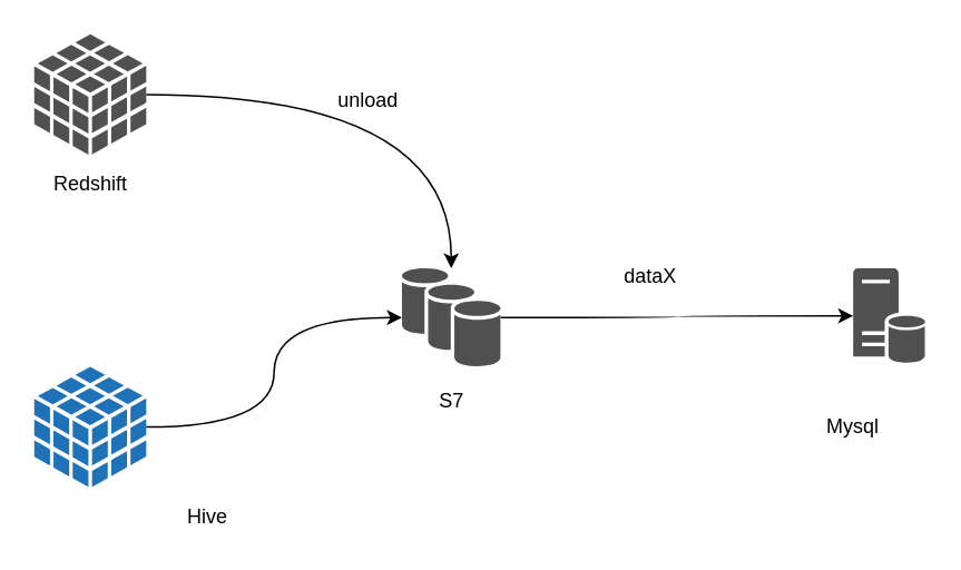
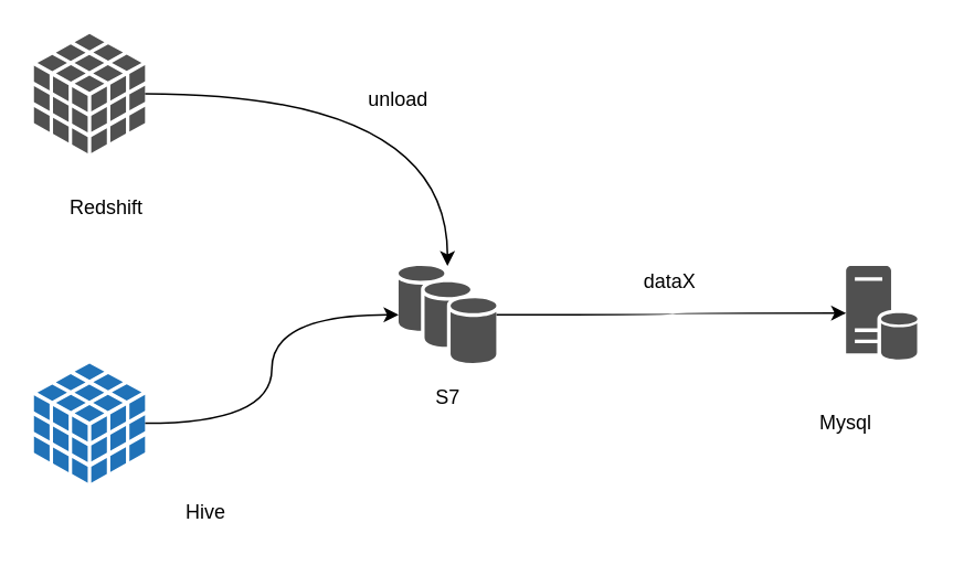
  <mxCell id="0" />
  <mxCell id="1" parent="0" />
  <mxCell id="2" style="edgeStyle=orthogonalEdgeStyle;rounded=0;orthogonalLoop=1;jettySize=auto;html=1;curved=1;" edge="1" parent="1" source="3" target="8"><mxGeometry relative="1" as="geometry" /></mxCell>
  <mxCell id="3" value="" style="shadow=0;dashed=0;html=1;strokeColor=none;fillColor=#505050;labelPosition=center;verticalLabelPosition=bottom;verticalAlign=top;outlineConnect=0;align=center;shape=mxgraph.office.databases.database_availability_group;" vertex="1" parent="1"><mxGeometry x="240" y="160" width="59" height="59" as="geometry" /></mxCell>
  <mxCell id="4" style="edgeStyle=orthogonalEdgeStyle;rounded=0;orthogonalLoop=1;jettySize=auto;html=1;curved=1;" edge="1" parent="1" source="5" target="3"><mxGeometry relative="1" as="geometry" /></mxCell>
  <mxCell id="5" value="" style="shadow=0;dashed=0;html=1;strokeColor=none;fillColor=#505050;labelPosition=center;verticalLabelPosition=bottom;verticalAlign=top;outlineConnect=0;align=center;shape=mxgraph.office.databases.database_cube;" vertex="1" parent="1"><mxGeometry x="20" y="20" width="67" height="72" as="geometry" /></mxCell>
  <mxCell id="6" style="edgeStyle=orthogonalEdgeStyle;rounded=0;orthogonalLoop=1;jettySize=auto;html=1;curved=1;" edge="1" parent="1" source="7" target="3"><mxGeometry relative="1" as="geometry" /></mxCell>
  <mxCell id="7" value="" style="shadow=0;dashed=0;html=1;strokeColor=none;labelPosition=center;verticalLabelPosition=bottom;verticalAlign=top;outlineConnect=0;align=center;shape=mxgraph.office.databases.database_cube;fillColor=#2072B8;" vertex="1" parent="1"><mxGeometry x="20" y="219" width="67" height="72" as="geometry" /></mxCell>
  <mxCell id="8" value="" style="shadow=0;dashed=0;html=1;strokeColor=none;fillColor=#505050;labelPosition=center;verticalLabelPosition=bottom;verticalAlign=top;outlineConnect=0;align=center;shape=mxgraph.office.databases.database_server;" vertex="1" parent="1"><mxGeometry x="510" y="160" width="43" height="57" as="geometry" /></mxCell>
- <mxCell id="9" value="Redshift" style="text;html=1;strokeColor=none;fillColor=none;align=center;verticalAlign=middle;whiteSpace=wrap;rounded=0;" vertex="1" parent="1"><mxGeometry x="33.5" y="100" width="40" height="20" as="geometry" /></mxCell>
+ <mxCell id="9" value="Redshift" style="text;html=1;strokeColor=none;fillColor=none;align=center;verticalAlign=middle;whiteSpace=wrap;rounded=0;" vertex="1" parent="1"><mxGeometry x="43.5" y="115" width="40" height="20" as="geometry" /></mxCell>
  <mxCell id="10" value="Hive" style="text;html=1;strokeColor=none;fillColor=none;align=center;verticalAlign=middle;whiteSpace=wrap;rounded=0;" vertex="1" parent="1"><mxGeometry x="103.5" y="299" width="40" height="20" as="geometry" /></mxCell>
- <mxCell id="11" value="unload" style="text;html=1;strokeColor=none;fillColor=none;align=center;verticalAlign=middle;whiteSpace=wrap;rounded=0;" vertex="1" parent="1"><mxGeometry x="200" y="50" width="40" height="20" as="geometry" /></mxCell>
+ <mxCell id="11" value="unload" style="text;html=1;strokeColor=none;fillColor=none;align=center;verticalAlign=middle;whiteSpace=wrap;rounded=0;" vertex="1" parent="1"><mxGeometry x="220" y="50" width="40" height="20" as="geometry" /></mxCell>
  <mxCell id="12" value="S7" style="text;html=1;strokeColor=none;fillColor=none;align=center;verticalAlign=middle;whiteSpace=wrap;rounded=0;" vertex="1" parent="1"><mxGeometry x="250" y="230" width="40" height="20" as="geometry" /></mxCell>
  <mxCell id="13" value="Mysql" style="text;html=1;strokeColor=none;fillColor=none;align=center;verticalAlign=middle;whiteSpace=wrap;rounded=0;" vertex="1" parent="1"><mxGeometry x="490" y="245" width="40" height="20" as="geometry" /></mxCell>
- <mxCell id="14" value="dataX" style="text;html=1;strokeColor=none;fillColor=none;align=center;verticalAlign=middle;whiteSpace=wrap;rounded=0;" vertex="1" parent="1"><mxGeometry x="369" y="155" width="40" height="20" as="geometry" /></mxCell>
+ <mxCell id="14" value="dataX" style="text;html=1;strokeColor=none;fillColor=none;align=center;verticalAlign=middle;whiteSpace=wrap;rounded=0;" vertex="1" parent="1"><mxGeometry x="384" y="160" width="40" height="20" as="geometry" /></mxCell>
